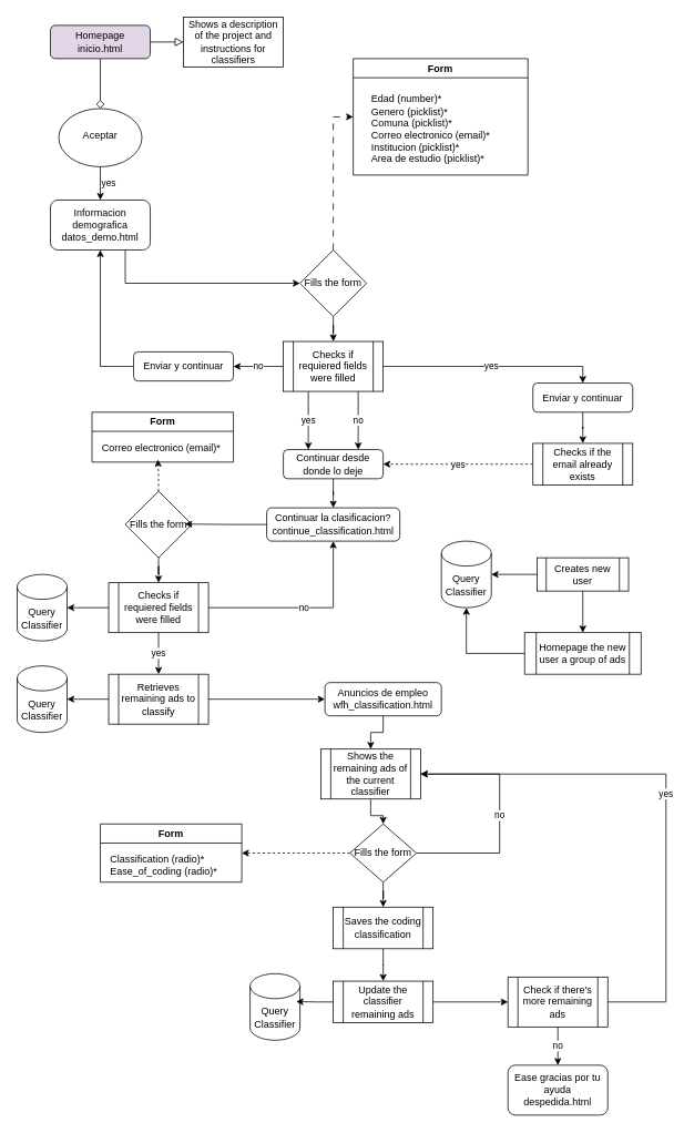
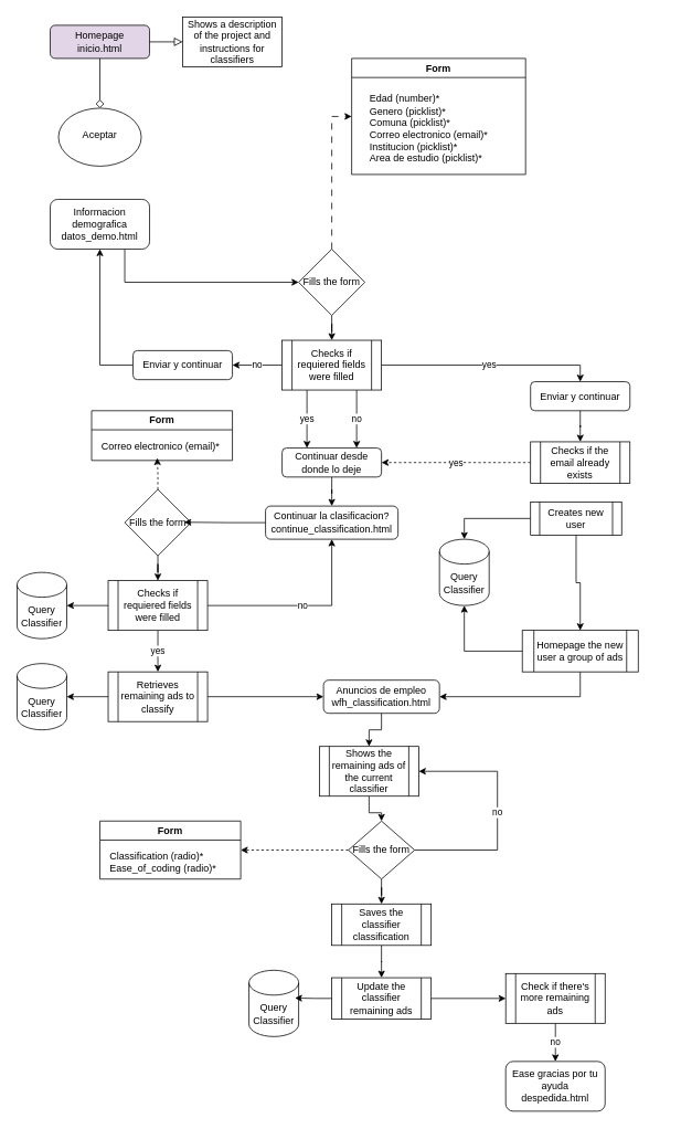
  <mxCell id="0" />
  <mxCell id="1" parent="0" />
  <mxCell id="2" value="" style="rounded=0;html=1;jettySize=auto;orthogonalLoop=1;fontSize=11;endArrow=diamond;endFill=0;endSize=8;strokeWidth=1;shadow=0;labelBackgroundColor=none;edgeStyle=orthogonalEdgeStyle;exitX=0.5;exitY=1;exitDx=0;exitDy=0;" parent="1" source="3" target="4" edge="1"><mxGeometry relative="1" as="geometry" /></mxCell>
  <mxCell id="3" value="Homepage&lt;br&gt;inicio.html" style="rounded=1;whiteSpace=wrap;html=1;fontSize=12;glass=0;strokeWidth=1;shadow=0;fillColor=#e1d5e7;" parent="1" vertex="1"><mxGeometry x="60" y="30" width="120" height="40" as="geometry" /></mxCell>
  <mxCell id="4" value="Aceptar" style="ellipse;whiteSpace=wrap;html=1;shadow=0;fontFamily=Helvetica;fontSize=12;align=center;strokeWidth=1;spacing=6;spacingTop=-4;" parent="1" vertex="1"><mxGeometry x="70" y="130" width="100" height="70" as="geometry" /></mxCell>
  <mxCell id="5" value="" style="rounded=0;html=1;jettySize=auto;orthogonalLoop=1;fontSize=11;endArrow=block;endFill=0;endSize=8;strokeWidth=1;shadow=0;labelBackgroundColor=none;edgeStyle=orthogonalEdgeStyle;" edge="1" parent="1" source="3" target="6"><mxGeometry relative="1" as="geometry"><mxPoint x="120" y="70" as="sourcePoint" /><mxPoint x="230" y="180" as="targetPoint" /></mxGeometry></mxCell>
  <mxCell id="6" value="Shows a description of the project and instructions for classifiers" style="rounded=0;whiteSpace=wrap;html=1;" vertex="1" parent="1"><mxGeometry x="220" y="20" width="120" height="60" as="geometry" /></mxCell>
  <mxCell id="7" style="edgeStyle=orthogonalEdgeStyle;rounded=0;orthogonalLoop=1;jettySize=auto;html=1;entryX=0;entryY=0.5;entryDx=0;entryDy=0;exitX=0.75;exitY=1;exitDx=0;exitDy=0;" edge="1" parent="1" source="8" target="14"><mxGeometry relative="1" as="geometry"><Array as="points"><mxPoint x="150" y="340" /></Array></mxGeometry></mxCell>
  <mxCell id="8" value="Informacion demografica&lt;br&gt;datos_demo.html" style="rounded=1;whiteSpace=wrap;html=1;" vertex="1" parent="1"><mxGeometry x="60" y="240" width="120" height="60" as="geometry" /></mxCell>
- <mxCell id="9" value="yes" style="edgeStyle=orthogonalEdgeStyle;rounded=0;orthogonalLoop=1;jettySize=auto;html=1;" edge="1" parent="1" source="4" target="8"><mxGeometry y="10" relative="1" as="geometry"><mxPoint as="offset" /></mxGeometry></mxCell>
  <mxCell id="10" value="Form" style="swimlane;whiteSpace=wrap;html=1;" vertex="1" parent="1"><mxGeometry x="424" y="70" width="210" height="140" as="geometry" /></mxCell>
  <mxCell id="11" value="Edad (number)*&lt;br&gt;Genero (picklist)*&lt;br&gt;Comuna (picklist)*&lt;br&gt;Correo electronico (email)*&lt;br&gt;Institucion (picklist)*&lt;br&gt;Area de estudio (picklist)*" style="text;html=1;align=left;verticalAlign=middle;whiteSpace=wrap;rounded=0;" vertex="1" parent="10"><mxGeometry x="20" y="40" width="150" height="90" as="geometry" /></mxCell>
  <mxCell id="12" style="edgeStyle=orthogonalEdgeStyle;rounded=0;orthogonalLoop=1;jettySize=auto;html=1;entryX=0;entryY=0.5;entryDx=0;entryDy=0;horizontal=0;textOpacity=30;dashed=1;dashPattern=8 8;" edge="1" parent="1" source="14" target="10"><mxGeometry relative="1" as="geometry" /></mxCell>
  <mxCell id="13" style="edgeStyle=orthogonalEdgeStyle;rounded=0;orthogonalLoop=1;jettySize=auto;html=1;" edge="1" parent="1" source="14" target="30"><mxGeometry relative="1" as="geometry" /></mxCell>
  <mxCell id="14" value="Fills the form" style="rhombus;whiteSpace=wrap;html=1;" vertex="1" parent="1"><mxGeometry x="360" y="300" width="80" height="80" as="geometry" /></mxCell>
  <mxCell id="15" style="edgeStyle=orthogonalEdgeStyle;rounded=0;orthogonalLoop=1;jettySize=auto;html=1;" edge="1" parent="1" source="16" target="25"><mxGeometry relative="1" as="geometry" /></mxCell>
  <mxCell id="16" value="Continuar desde donde lo deje" style="rounded=1;whiteSpace=wrap;html=1;fontSize=12;glass=0;strokeWidth=1;shadow=0;" vertex="1" parent="1"><mxGeometry x="340" y="540" width="120" height="35" as="geometry" /></mxCell>
  <mxCell id="17" style="edgeStyle=orthogonalEdgeStyle;rounded=0;orthogonalLoop=1;jettySize=auto;html=1;entryX=0.5;entryY=0;entryDx=0;entryDy=0;" edge="1" parent="1" source="18" target="52"><mxGeometry relative="1" as="geometry" /></mxCell>
  <mxCell id="18" value="Enviar y continuar" style="rounded=1;whiteSpace=wrap;html=1;fontSize=12;glass=0;strokeWidth=1;shadow=0;" vertex="1" parent="1"><mxGeometry x="640" y="460" width="120" height="35" as="geometry" /></mxCell>
  <mxCell id="19" style="edgeStyle=orthogonalEdgeStyle;rounded=0;orthogonalLoop=1;jettySize=auto;html=1;" edge="1" parent="1" source="21" target="22"><mxGeometry relative="1" as="geometry" /></mxCell>
  <mxCell id="20" style="edgeStyle=orthogonalEdgeStyle;rounded=0;orthogonalLoop=1;jettySize=auto;html=1;entryX=0.5;entryY=0;entryDx=0;entryDy=0;" edge="1" parent="1" source="21" target="49"><mxGeometry relative="1" as="geometry" /></mxCell>
- <mxCell id="21" value="Creates new user" style="shape=process;whiteSpace=wrap;html=1;backgroundOutline=1;" vertex="1" parent="1"><mxGeometry x="645" y="670" width="110" height="40" as="geometry" /></mxCell>
+ <mxCell id="21" value="Creates new user" style="shape=process;whiteSpace=wrap;html=1;backgroundOutline=1;" vertex="1" parent="1"><mxGeometry x="640" y="605" width="110" height="40" as="geometry" /></mxCell>
  <mxCell id="22" value="Query&lt;br&gt;Classifier" style="shape=cylinder3;whiteSpace=wrap;html=1;boundedLbl=1;backgroundOutline=1;size=15;" vertex="1" parent="1"><mxGeometry x="530" y="650" width="60" height="80" as="geometry" /></mxCell>
  <mxCell id="23" style="edgeStyle=orthogonalEdgeStyle;rounded=0;orthogonalLoop=1;jettySize=auto;html=1;entryX=0.5;entryY=0;entryDx=0;entryDy=0;" edge="1" parent="1" source="24" target="54"><mxGeometry relative="1" as="geometry" /></mxCell>
  <mxCell id="24" value="Anuncios de empleo&lt;br&gt;wfh_classification.html" style="rounded=1;whiteSpace=wrap;html=1;" vertex="1" parent="1"><mxGeometry x="390" y="820" width="140" height="40" as="geometry" /></mxCell>
  <mxCell id="25" value="Continuar la clasificacion?&lt;br&gt;continue_classification.html" style="rounded=1;whiteSpace=wrap;html=1;" vertex="1" parent="1"><mxGeometry x="320" y="610" width="160" height="40" as="geometry" /></mxCell>
  <mxCell id="26" value="yes" style="edgeStyle=orthogonalEdgeStyle;rounded=0;orthogonalLoop=1;jettySize=auto;html=1;entryX=0.5;entryY=0;entryDx=0;entryDy=0;" edge="1" parent="1" source="30" target="18"><mxGeometry relative="1" as="geometry" /></mxCell>
  <mxCell id="27" value="yes" style="edgeStyle=orthogonalEdgeStyle;rounded=0;orthogonalLoop=1;jettySize=auto;html=1;entryX=0.25;entryY=0;entryDx=0;entryDy=0;exitX=0.25;exitY=1;exitDx=0;exitDy=0;" edge="1" parent="1" source="30" target="16"><mxGeometry relative="1" as="geometry" /></mxCell>
  <mxCell id="28" value="no" style="edgeStyle=orthogonalEdgeStyle;rounded=0;orthogonalLoop=1;jettySize=auto;html=1;entryX=0.75;entryY=0;entryDx=0;entryDy=0;exitX=0.75;exitY=1;exitDx=0;exitDy=0;" edge="1" parent="1" source="30" target="16"><mxGeometry relative="1" as="geometry" /></mxCell>
  <mxCell id="29" value="no" style="edgeStyle=orthogonalEdgeStyle;rounded=0;orthogonalLoop=1;jettySize=auto;html=1;entryX=1;entryY=0.5;entryDx=0;entryDy=0;" edge="1" parent="1" source="30" target="32"><mxGeometry relative="1" as="geometry" /></mxCell>
  <mxCell id="30" value="Checks if requiered fields were filled" style="shape=process;whiteSpace=wrap;html=1;backgroundOutline=1;" vertex="1" parent="1"><mxGeometry x="340" y="410" width="120" height="60" as="geometry" /></mxCell>
  <mxCell id="31" style="edgeStyle=orthogonalEdgeStyle;rounded=0;orthogonalLoop=1;jettySize=auto;html=1;entryX=0.5;entryY=1;entryDx=0;entryDy=0;exitX=0;exitY=0.5;exitDx=0;exitDy=0;" edge="1" parent="1" source="32" target="8"><mxGeometry relative="1" as="geometry" /></mxCell>
  <mxCell id="32" value="Enviar y continuar" style="rounded=1;whiteSpace=wrap;html=1;fontSize=12;glass=0;strokeWidth=1;shadow=0;" vertex="1" parent="1"><mxGeometry x="160" y="422.5" width="120" height="35" as="geometry" /></mxCell>
  <mxCell id="33" style="edgeStyle=orthogonalEdgeStyle;rounded=0;orthogonalLoop=1;jettySize=auto;html=1;entryX=0.5;entryY=0;entryDx=0;entryDy=0;" edge="1" parent="1" source="34" target="41"><mxGeometry relative="1" as="geometry" /></mxCell>
  <mxCell id="34" value="Fills the form" style="rhombus;whiteSpace=wrap;html=1;" vertex="1" parent="1"><mxGeometry x="150" y="590" width="80" height="80" as="geometry" /></mxCell>
  <mxCell id="35" style="edgeStyle=orthogonalEdgeStyle;rounded=0;orthogonalLoop=1;jettySize=auto;html=1;entryX=0.896;entryY=0.494;entryDx=0;entryDy=0;entryPerimeter=0;" edge="1" parent="1" source="25" target="34"><mxGeometry relative="1" as="geometry" /></mxCell>
  <mxCell id="36" value="Form" style="swimlane;whiteSpace=wrap;html=1;" vertex="1" parent="1"><mxGeometry x="110" y="495" width="170" height="60" as="geometry" /></mxCell>
  <mxCell id="37" value="Correo electronico (email)*&lt;div&gt;&lt;br/&gt;&lt;/div&gt;" style="text;html=1;align=left;verticalAlign=middle;whiteSpace=wrap;rounded=0;" vertex="1" parent="36"><mxGeometry x="10" y="45" width="150" height="10" as="geometry" /></mxCell>
  <mxCell id="38" style="edgeStyle=orthogonalEdgeStyle;rounded=0;orthogonalLoop=1;jettySize=auto;html=1;entryX=0.461;entryY=1.2;entryDx=0;entryDy=0;entryPerimeter=0;dashed=1;" edge="1" parent="1" source="34" target="37"><mxGeometry relative="1" as="geometry" /></mxCell>
  <mxCell id="39" value="no" style="edgeStyle=orthogonalEdgeStyle;rounded=0;orthogonalLoop=1;jettySize=auto;html=1;entryX=0.5;entryY=1;entryDx=0;entryDy=0;" edge="1" parent="1" source="41" target="25"><mxGeometry relative="1" as="geometry" /></mxCell>
  <mxCell id="40" value="yes" style="edgeStyle=orthogonalEdgeStyle;rounded=0;orthogonalLoop=1;jettySize=auto;html=1;" edge="1" parent="1" source="41" target="45"><mxGeometry relative="1" as="geometry" /></mxCell>
  <mxCell id="41" value="Checks if requiered fields were filled" style="shape=process;whiteSpace=wrap;html=1;backgroundOutline=1;" vertex="1" parent="1"><mxGeometry x="130" y="700" width="120" height="60" as="geometry" /></mxCell>
  <mxCell id="42" value="Query&lt;br&gt;Classifier" style="shape=cylinder3;whiteSpace=wrap;html=1;boundedLbl=1;backgroundOutline=1;size=15;" vertex="1" parent="1"><mxGeometry x="20" y="690" width="60" height="80" as="geometry" /></mxCell>
  <mxCell id="43" style="edgeStyle=orthogonalEdgeStyle;rounded=0;orthogonalLoop=1;jettySize=auto;html=1;entryX=1;entryY=0.5;entryDx=0;entryDy=0;entryPerimeter=0;" edge="1" parent="1" source="41" target="42"><mxGeometry relative="1" as="geometry" /></mxCell>
  <mxCell id="44" style="edgeStyle=orthogonalEdgeStyle;rounded=0;orthogonalLoop=1;jettySize=auto;html=1;entryX=0;entryY=0.5;entryDx=0;entryDy=0;" edge="1" parent="1" source="45" target="24"><mxGeometry relative="1" as="geometry" /></mxCell>
  <mxCell id="45" value="Retrieves remaining ads to classify" style="shape=process;whiteSpace=wrap;html=1;backgroundOutline=1;" vertex="1" parent="1"><mxGeometry x="130" y="810" width="120" height="60" as="geometry" /></mxCell>
  <mxCell id="46" value="Query&lt;br&gt;Classifier" style="shape=cylinder3;whiteSpace=wrap;html=1;boundedLbl=1;backgroundOutline=1;size=15;" vertex="1" parent="1"><mxGeometry x="20" y="800" width="60" height="80" as="geometry" /></mxCell>
  <mxCell id="47" style="edgeStyle=orthogonalEdgeStyle;rounded=0;orthogonalLoop=1;jettySize=auto;html=1;entryX=1;entryY=0.5;entryDx=0;entryDy=0;entryPerimeter=0;" edge="1" parent="1" source="45" target="46"><mxGeometry relative="1" as="geometry" /></mxCell>
+ <mxCell id="48" style="edgeStyle=orthogonalEdgeStyle;rounded=0;orthogonalLoop=1;jettySize=auto;html=1;entryX=1;entryY=0.5;entryDx=0;entryDy=0;" edge="1" parent="1" source="49" target="24"><mxGeometry relative="1" as="geometry"><Array as="points"><mxPoint x="700" y="840" /></Array></mxGeometry></mxCell>
  <mxCell id="49" value="Homepage the new user a group of ads" style="shape=process;whiteSpace=wrap;html=1;backgroundOutline=1;" vertex="1" parent="1"><mxGeometry x="630" y="760" width="140" height="50" as="geometry" /></mxCell>
  <mxCell id="50" style="edgeStyle=orthogonalEdgeStyle;rounded=0;orthogonalLoop=1;jettySize=auto;html=1;entryX=0.5;entryY=1;entryDx=0;entryDy=0;entryPerimeter=0;" edge="1" parent="1" source="49" target="22"><mxGeometry relative="1" as="geometry" /></mxCell>
  <mxCell id="51" value="yes" style="edgeStyle=orthogonalEdgeStyle;rounded=0;orthogonalLoop=1;jettySize=auto;html=1;entryX=1;entryY=0.5;entryDx=0;entryDy=0;dashed=1;" edge="1" parent="1" source="52" target="16"><mxGeometry relative="1" as="geometry" /></mxCell>
  <mxCell id="52" value="Checks if the email already exists" style="shape=process;whiteSpace=wrap;html=1;backgroundOutline=1;" vertex="1" parent="1"><mxGeometry x="640" y="532.5" width="120" height="50" as="geometry" /></mxCell>
  <mxCell id="53" style="edgeStyle=orthogonalEdgeStyle;rounded=0;orthogonalLoop=1;jettySize=auto;html=1;entryX=0.5;entryY=0;entryDx=0;entryDy=0;" edge="1" parent="1" source="54" target="58"><mxGeometry relative="1" as="geometry" /></mxCell>
  <mxCell id="54" value="Shows the remaining ads of the current classifier" style="shape=process;whiteSpace=wrap;html=1;backgroundOutline=1;" vertex="1" parent="1"><mxGeometry x="385" y="900" width="120" height="60" as="geometry" /></mxCell>
  <mxCell id="55" value="no" style="edgeStyle=orthogonalEdgeStyle;rounded=0;orthogonalLoop=1;jettySize=auto;html=1;entryX=1;entryY=0.5;entryDx=0;entryDy=0;" edge="1" parent="1" source="58" target="54"><mxGeometry relative="1" as="geometry"><Array as="points"><mxPoint x="600" y="1025" /><mxPoint x="600" y="930" /></Array></mxGeometry></mxCell>
  <mxCell id="56" style="edgeStyle=orthogonalEdgeStyle;rounded=0;orthogonalLoop=1;jettySize=auto;html=1;entryX=1;entryY=0.5;entryDx=0;entryDy=0;dashed=1;" edge="1" parent="1" source="58" target="59"><mxGeometry relative="1" as="geometry" /></mxCell>
  <mxCell id="57" style="edgeStyle=orthogonalEdgeStyle;rounded=0;orthogonalLoop=1;jettySize=auto;html=1;entryX=0.5;entryY=0;entryDx=0;entryDy=0;" edge="1" parent="1" source="58" target="62"><mxGeometry relative="1" as="geometry" /></mxCell>
  <mxCell id="58" value="Fills the form" style="rhombus;whiteSpace=wrap;html=1;" vertex="1" parent="1"><mxGeometry x="420" y="990" width="80" height="70" as="geometry" /></mxCell>
  <mxCell id="59" value="Form" style="swimlane;whiteSpace=wrap;html=1;" vertex="1" parent="1"><mxGeometry x="120" y="990" width="170" height="70" as="geometry" /></mxCell>
  <mxCell id="60" value="Classification (radio)*&lt;br&gt;Ease_of_coding (radio)*" style="text;html=1;align=left;verticalAlign=middle;whiteSpace=wrap;rounded=0;" vertex="1" parent="59"><mxGeometry x="10" y="45" width="150" height="10" as="geometry" /></mxCell>
  <mxCell id="61" style="edgeStyle=orthogonalEdgeStyle;rounded=0;orthogonalLoop=1;jettySize=auto;html=1;entryX=0.5;entryY=0;entryDx=0;entryDy=0;" edge="1" parent="1" source="62" target="64"><mxGeometry relative="1" as="geometry" /></mxCell>
- <mxCell id="62" value="Saves the coding classification" style="shape=process;whiteSpace=wrap;html=1;backgroundOutline=1;" vertex="1" parent="1"><mxGeometry x="400" y="1090" width="120" height="50" as="geometry" /></mxCell>
+ <mxCell id="62" value="Saves the classifier classification" style="shape=process;whiteSpace=wrap;html=1;backgroundOutline=1;" vertex="1" parent="1"><mxGeometry x="400" y="1090" width="120" height="50" as="geometry" /></mxCell>
  <mxCell id="63" style="edgeStyle=orthogonalEdgeStyle;rounded=0;orthogonalLoop=1;jettySize=auto;html=1;entryX=0;entryY=0.5;entryDx=0;entryDy=0;" edge="1" parent="1" source="64" target="69"><mxGeometry relative="1" as="geometry" /></mxCell>
  <mxCell id="64" value="Update the classifier remaining ads" style="shape=process;whiteSpace=wrap;html=1;backgroundOutline=1;" vertex="1" parent="1"><mxGeometry x="400" y="1179" width="120" height="50" as="geometry" /></mxCell>
  <mxCell id="65" value="Query&lt;br&gt;Classifier" style="shape=cylinder3;whiteSpace=wrap;html=1;boundedLbl=1;backgroundOutline=1;size=15;" vertex="1" parent="1"><mxGeometry x="300" y="1170" width="60" height="80" as="geometry" /></mxCell>
  <mxCell id="66" style="edgeStyle=orthogonalEdgeStyle;rounded=0;orthogonalLoop=1;jettySize=auto;html=1;entryX=0.925;entryY=0.419;entryDx=0;entryDy=0;entryPerimeter=0;" edge="1" parent="1" source="64" target="65"><mxGeometry relative="1" as="geometry" /></mxCell>
- <mxCell id="67" value="yes" style="edgeStyle=orthogonalEdgeStyle;rounded=0;orthogonalLoop=1;jettySize=auto;html=1;entryX=1;entryY=0.5;entryDx=0;entryDy=0;" edge="1" parent="1" source="69" target="54"><mxGeometry relative="1" as="geometry"><Array as="points"><mxPoint x="800" y="1204" /><mxPoint x="800" y="930" /></Array></mxGeometry></mxCell>
  <mxCell id="68" value="no" style="edgeStyle=orthogonalEdgeStyle;rounded=0;orthogonalLoop=1;jettySize=auto;html=1;entryX=0.5;entryY=0;entryDx=0;entryDy=0;" edge="1" parent="1" source="69" target="70"><mxGeometry relative="1" as="geometry" /></mxCell>
  <mxCell id="69" value="Check if there's more remaining ads" style="shape=process;whiteSpace=wrap;html=1;backgroundOutline=1;" vertex="1" parent="1"><mxGeometry x="610" y="1174" width="120" height="60" as="geometry" /></mxCell>
  <mxCell id="70" value="Ease gracias por tu ayuda&lt;br&gt;despedida.html" style="rounded=1;whiteSpace=wrap;html=1;" vertex="1" parent="1"><mxGeometry x="610" y="1280" width="120" height="60" as="geometry" /></mxCell>
